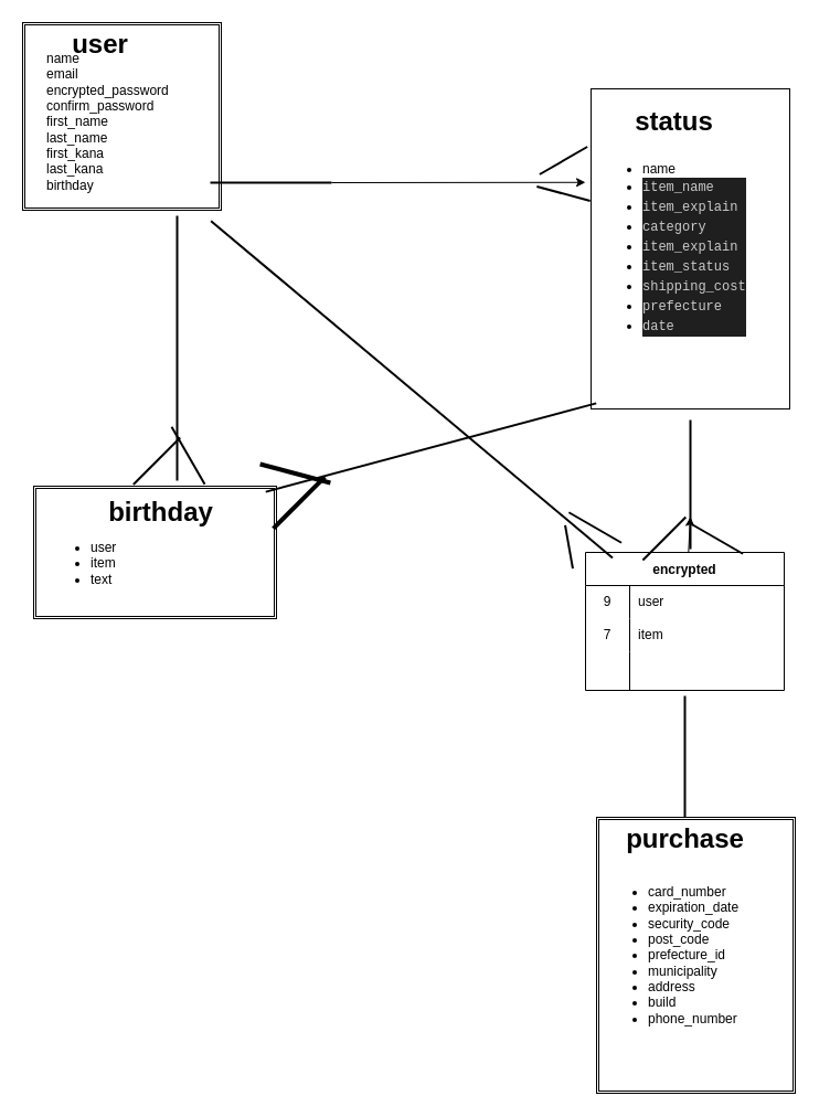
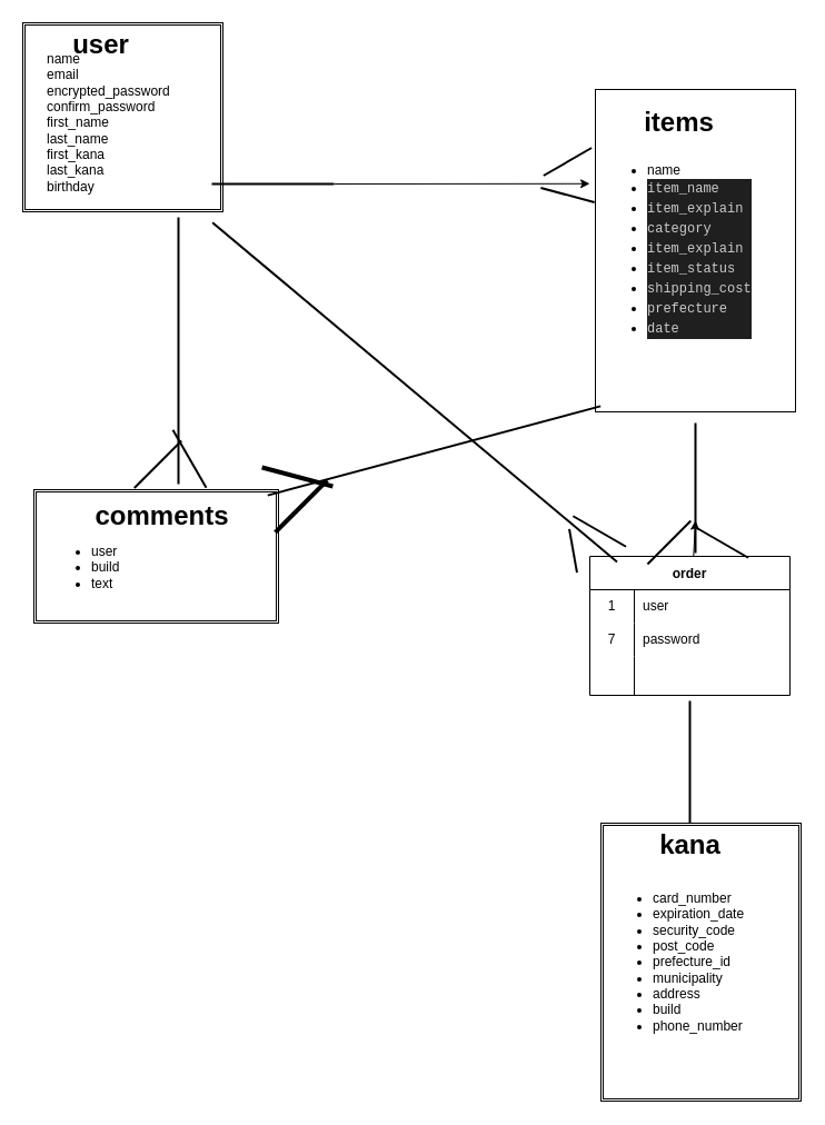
  <mxCell id="0" />
  <mxCell id="1" parent="0" />
  <mxCell id="2" value="" style="shape=ext;double=1;rounded=0;whiteSpace=wrap;html=1;" vertex="1" parent="1"><mxGeometry x="30" y="440" width="220" height="120" as="geometry" /></mxCell>
  <mxCell id="3" value="" style="shape=ext;double=1;rounded=0;whiteSpace=wrap;html=1;" vertex="1" parent="1"><mxGeometry x="540" y="740" width="180" height="250" as="geometry" /></mxCell>
  <mxCell id="4" value="" style="shape=ext;double=1;rounded=0;whiteSpace=wrap;html=1;" vertex="1" parent="1"><mxGeometry x="20" y="20" width="180" height="170" as="geometry" /></mxCell>
  <mxCell id="5" value="" style="rounded=0;whiteSpace=wrap;html=1;" vertex="1" parent="1"><mxGeometry x="535" y="80" width="180" height="290" as="geometry" /></mxCell>
  <mxCell id="6" style="edgeStyle=none;html=1;entryX=0.75;entryY=0.5;entryDx=0;entryDy=0;entryPerimeter=0;" edge="1" parent="1" source="7" target="20"><mxGeometry relative="1" as="geometry" /></mxCell>
- <mxCell id="7" value="encrypted" style="shape=table;startSize=30;container=1;collapsible=0;childLayout=tableLayout;fixedRows=1;rowLines=0;fontStyle=1;" vertex="1" parent="1"><mxGeometry x="530" y="500" width="180" height="125" as="geometry" /></mxCell>
+ <mxCell id="7" value="order" style="shape=table;startSize=30;container=1;collapsible=0;childLayout=tableLayout;fixedRows=1;rowLines=0;fontStyle=1;" vertex="1" parent="1"><mxGeometry x="530" y="500" width="180" height="125" as="geometry" /></mxCell>
  <mxCell id="8" value="" style="shape=tableRow;horizontal=0;startSize=0;swimlaneHead=0;swimlaneBody=0;top=0;left=0;bottom=0;right=0;collapsible=0;dropTarget=0;fillColor=none;points=[[0,0.5],[1,0.5]];portConstraint=eastwest;" vertex="1" parent="7"><mxGeometry y="30" width="180" height="30" as="geometry" /></mxCell>
- <mxCell id="9" value="9" style="shape=partialRectangle;html=1;whiteSpace=wrap;connectable=0;fillColor=none;top=0;left=0;bottom=0;right=0;overflow=hidden;pointerEvents=1;" vertex="1" parent="8"><mxGeometry width="40" height="30" as="geometry"><mxRectangle width="40" height="30" as="alternateBounds" /></mxGeometry></mxCell>
+ <mxCell id="9" value="1" style="shape=partialRectangle;html=1;whiteSpace=wrap;connectable=0;fillColor=none;top=0;left=0;bottom=0;right=0;overflow=hidden;pointerEvents=1;" vertex="1" parent="8"><mxGeometry width="40" height="30" as="geometry"><mxRectangle width="40" height="30" as="alternateBounds" /></mxGeometry></mxCell>
  <mxCell id="10" value="user" style="shape=partialRectangle;html=1;whiteSpace=wrap;connectable=0;fillColor=none;top=0;left=0;bottom=0;right=0;align=left;spacingLeft=6;overflow=hidden;" vertex="1" parent="8"><mxGeometry x="40" width="140" height="30" as="geometry"><mxRectangle width="140" height="30" as="alternateBounds" /></mxGeometry></mxCell>
  <mxCell id="11" value="" style="shape=tableRow;horizontal=0;startSize=0;swimlaneHead=0;swimlaneBody=0;top=0;left=0;bottom=0;right=0;collapsible=0;dropTarget=0;fillColor=none;points=[[0,0.5],[1,0.5]];portConstraint=eastwest;" vertex="1" parent="7"><mxGeometry y="60" width="180" height="30" as="geometry" /></mxCell>
  <mxCell id="12" value="7" style="shape=partialRectangle;html=1;whiteSpace=wrap;connectable=0;fillColor=none;top=0;left=0;bottom=0;right=0;overflow=hidden;" vertex="1" parent="11"><mxGeometry width="40" height="30" as="geometry"><mxRectangle width="40" height="30" as="alternateBounds" /></mxGeometry></mxCell>
- <mxCell id="13" value="item" style="shape=partialRectangle;html=1;whiteSpace=wrap;connectable=0;fillColor=none;top=0;left=0;bottom=0;right=0;align=left;spacingLeft=6;overflow=hidden;" vertex="1" parent="11"><mxGeometry x="40" width="140" height="30" as="geometry"><mxRectangle width="140" height="30" as="alternateBounds" /></mxGeometry></mxCell>
+ <mxCell id="13" value="password" style="shape=partialRectangle;html=1;whiteSpace=wrap;connectable=0;fillColor=none;top=0;left=0;bottom=0;right=0;align=left;spacingLeft=6;overflow=hidden;" vertex="1" parent="11"><mxGeometry x="40" width="140" height="30" as="geometry"><mxRectangle width="140" height="30" as="alternateBounds" /></mxGeometry></mxCell>
  <mxCell id="14" value="" style="shape=tableRow;horizontal=0;startSize=0;swimlaneHead=0;swimlaneBody=0;top=0;left=0;bottom=0;right=0;collapsible=0;dropTarget=0;fillColor=none;points=[[0,0.5],[1,0.5]];portConstraint=eastwest;" vertex="1" parent="7"><mxGeometry y="90" width="180" height="35" as="geometry" /></mxCell>
  <mxCell id="15" value="" style="shape=partialRectangle;html=1;whiteSpace=wrap;connectable=0;fillColor=none;top=0;left=0;bottom=0;right=0;overflow=hidden;" vertex="1" parent="14"><mxGeometry width="40" height="35" as="geometry"><mxRectangle width="40" height="35" as="alternateBounds" /></mxGeometry></mxCell>
  <mxCell id="16" value="" style="shape=partialRectangle;html=1;whiteSpace=wrap;connectable=0;fillColor=none;top=0;left=0;bottom=0;right=0;align=left;spacingLeft=6;overflow=hidden;" vertex="1" parent="14"><mxGeometry x="40" width="140" height="35" as="geometry"><mxRectangle width="140" height="35" as="alternateBounds" /></mxGeometry></mxCell>
  <mxCell id="17" value="&lt;ul&gt;&lt;li&gt;&lt;span style=&quot;background-color: initial;&quot;&gt;name&lt;/span&gt;&lt;/li&gt;&lt;li&gt;&lt;div style=&quot;color: rgb(204, 204, 204); background-color: rgb(31, 31, 31); font-family: Menlo, Monaco, &amp;quot;Courier New&amp;quot;, monospace; line-height: 18px;&quot;&gt;item_name&lt;/div&gt;&lt;/li&gt;&lt;li&gt;&lt;div style=&quot;color: rgb(204, 204, 204); background-color: rgb(31, 31, 31); font-family: Menlo, Monaco, &amp;quot;Courier New&amp;quot;, monospace; line-height: 18px;&quot;&gt;&lt;div style=&quot;line-height: 18px;&quot;&gt;item_explain &lt;/div&gt;&lt;/div&gt;&lt;/li&gt;&lt;li&gt;&lt;div style=&quot;line-height: 18px;&quot;&gt;&lt;div style=&quot;color: rgb(204, 204, 204); background-color: rgb(31, 31, 31); font-family: Menlo, Monaco, &amp;quot;Courier New&amp;quot;, monospace; line-height: 18px;&quot;&gt;category&lt;/div&gt;&lt;/div&gt;&lt;/li&gt;&lt;li&gt;&lt;div style=&quot;color: rgb(204, 204, 204); background-color: rgb(31, 31, 31); font-family: Menlo, Monaco, &amp;quot;Courier New&amp;quot;, monospace; line-height: 18px;&quot;&gt;&lt;div style=&quot;line-height: 18px;&quot;&gt;item_explain&lt;/div&gt;&lt;/div&gt;&lt;/li&gt;&lt;li&gt;&lt;div style=&quot;line-height: 18px;&quot;&gt;&lt;div style=&quot;color: rgb(204, 204, 204); background-color: rgb(31, 31, 31); font-family: Menlo, Monaco, &amp;quot;Courier New&amp;quot;, monospace; line-height: 18px;&quot;&gt;item_status&lt;/div&gt;&lt;/div&gt;&lt;/li&gt;&lt;li&gt;&lt;div style=&quot;color: rgb(204, 204, 204); background-color: rgb(31, 31, 31); font-family: Menlo, Monaco, &amp;quot;Courier New&amp;quot;, monospace; line-height: 18px;&quot;&gt;&lt;div style=&quot;line-height: 18px;&quot;&gt;shipping_cost&lt;/div&gt;&lt;/div&gt;&lt;/li&gt;&lt;li&gt;&lt;div style=&quot;line-height: 18px;&quot;&gt;&lt;div style=&quot;color: rgb(204, 204, 204); background-color: rgb(31, 31, 31); font-family: Menlo, Monaco, &amp;quot;Courier New&amp;quot;, monospace; line-height: 18px;&quot;&gt;prefecture&lt;/div&gt;&lt;/div&gt;&lt;/li&gt;&lt;li&gt;&lt;div style=&quot;color: rgb(204, 204, 204); background-color: rgb(31, 31, 31); font-family: Menlo, Monaco, &amp;quot;Courier New&amp;quot;, monospace; line-height: 18px;&quot;&gt;&lt;div style=&quot;line-height: 18px;&quot;&gt;date &lt;/div&gt;&lt;/div&gt;&lt;/li&gt;&lt;/ul&gt;" style="text;strokeColor=none;fillColor=none;html=1;whiteSpace=wrap;verticalAlign=middle;overflow=hidden;" vertex="1" parent="1"><mxGeometry x="540" y="110" width="170" height="230" as="geometry" /></mxCell>
- <mxCell id="18" value="status" style="text;strokeColor=none;fillColor=none;html=1;fontSize=24;fontStyle=1;verticalAlign=middle;align=center;" vertex="1" parent="1"><mxGeometry x="560" y="90" width="100" height="40" as="geometry" /></mxCell>
+ <mxCell id="18" value="items" style="text;strokeColor=none;fillColor=none;html=1;fontSize=24;fontStyle=1;verticalAlign=middle;align=center;" vertex="1" parent="1"><mxGeometry x="560" y="90" width="100" height="40" as="geometry" /></mxCell>
  <mxCell id="19" value="" style="line;strokeWidth=2;html=1;rotation=40;" vertex="1" parent="1"><mxGeometry x="135.06" y="347.32" width="475" height="10" as="geometry" /></mxCell>
  <mxCell id="20" value="" style="line;strokeWidth=2;html=1;rotation=90;" vertex="1" parent="1"><mxGeometry x="566.5" y="433.5" width="117" height="10" as="geometry" /></mxCell>
  <mxCell id="21" value="" style="line;strokeWidth=2;html=1;rotation=-100;" vertex="1" parent="1"><mxGeometry x="495" y="490" width="40" height="10" as="geometry" /></mxCell>
  <mxCell id="22" value="" style="line;strokeWidth=2;html=1;rotation=-60;direction=south;" vertex="1" parent="1"><mxGeometry x="530" y="450" width="17.43" height="55" as="geometry" /></mxCell>
  <mxCell id="23" value="" style="line;strokeWidth=2;html=1;rotation=-30;" vertex="1" parent="1"><mxGeometry x="485" y="140" width="50" height="10" as="geometry" /></mxCell>
  <mxCell id="24" value="" style="line;strokeWidth=2;html=1;rotation=15;" vertex="1" parent="1"><mxGeometry x="485" y="170" width="50" height="10" as="geometry" /></mxCell>
  <mxCell id="25" style="edgeStyle=none;html=1;exitX=1;exitY=0.5;exitDx=0;exitDy=0;exitPerimeter=0;" edge="1" parent="1" source="26"><mxGeometry relative="1" as="geometry"><mxPoint x="530" y="164.769" as="targetPoint" /></mxGeometry></mxCell>
  <mxCell id="26" value="" style="line;strokeWidth=2;html=1;" vertex="1" parent="1"><mxGeometry x="190" y="160" width="110" height="10" as="geometry" /></mxCell>
  <mxCell id="27" value="name&lt;br&gt;email&lt;br&gt;encrypted_password&lt;br&gt;confirm_password&lt;br&gt;first_name&lt;br&gt;last_name&lt;br&gt;first_kana&lt;br&gt;last_kana&lt;br&gt;birthday" style="text;strokeColor=none;fillColor=none;html=1;whiteSpace=wrap;verticalAlign=middle;overflow=hidden;" vertex="1" parent="1"><mxGeometry x="40" y="30" width="210" height="160" as="geometry" /></mxCell>
  <mxCell id="28" value="&lt;ul&gt;&lt;li&gt;card_number&lt;/li&gt;&lt;li&gt;expiration_date&lt;/li&gt;&lt;li&gt;security_code&lt;/li&gt;&lt;li&gt;post_code&lt;/li&gt;&lt;li&gt;prefecture_id&lt;/li&gt;&lt;li&gt;municipality&lt;/li&gt;&lt;li&gt;address&lt;/li&gt;&lt;li&gt;build&lt;/li&gt;&lt;li&gt;phone_number&lt;/li&gt;&lt;/ul&gt;" style="text;strokeColor=none;fillColor=none;html=1;whiteSpace=wrap;verticalAlign=middle;overflow=hidden;" vertex="1" parent="1"><mxGeometry x="545" y="755" width="150" height="220" as="geometry" /></mxCell>
- <mxCell id="29" value="purchase" style="text;strokeColor=none;fillColor=none;html=1;fontSize=24;fontStyle=1;verticalAlign=middle;align=center;" vertex="1" parent="1"><mxGeometry x="570" y="740" width="100" height="40" as="geometry" /></mxCell>
+ <mxCell id="29" value="kana" style="text;strokeColor=none;fillColor=none;html=1;fontSize=24;fontStyle=1;verticalAlign=middle;align=center;" vertex="1" parent="1"><mxGeometry x="570" y="740" width="100" height="40" as="geometry" /></mxCell>
  <mxCell id="30" value="user" style="text;strokeColor=none;fillColor=none;html=1;fontSize=24;fontStyle=1;verticalAlign=middle;align=center;" vertex="1" parent="1"><mxGeometry x="40" y="20" width="100" height="40" as="geometry" /></mxCell>
  <mxCell id="31" value="" style="line;strokeWidth=2;html=1;rotation=90;" vertex="1" parent="1"><mxGeometry x="40" y="310" width="240" height="10" as="geometry" /></mxCell>
  <mxCell id="32" value="" style="line;strokeWidth=2;html=1;rotation=-60;direction=south;" vertex="1" parent="1"><mxGeometry x="640" y="460" width="17.43" height="55" as="geometry" /></mxCell>
  <mxCell id="33" value="" style="line;strokeWidth=2;html=1;rotation=-135;direction=south;" vertex="1" parent="1"><mxGeometry x="592.63" y="460" width="17.43" height="55" as="geometry" /></mxCell>
  <mxCell id="34" value="" style="line;strokeWidth=2;html=1;rotation=-15;" vertex="1" parent="1"><mxGeometry x="235" y="400" width="310" height="10" as="geometry" /></mxCell>
  <mxCell id="35" value="" style="line;strokeWidth=2;html=1;rotation=90;" vertex="1" parent="1"><mxGeometry x="565" y="680" width="110" height="10" as="geometry" /></mxCell>
- <mxCell id="36" value="&lt;ul&gt;&lt;li&gt;user&lt;/li&gt;&lt;li&gt;item&lt;/li&gt;&lt;li&gt;text&lt;/li&gt;&lt;/ul&gt;" style="text;strokeColor=none;fillColor=none;html=1;whiteSpace=wrap;verticalAlign=middle;overflow=hidden;" vertex="1" parent="1"><mxGeometry x="40" y="470" width="197.44" height="80" as="geometry" /></mxCell>
- <mxCell id="37" value="birthday" style="text;strokeColor=none;fillColor=none;html=1;fontSize=24;fontStyle=1;verticalAlign=middle;align=center;" vertex="1" parent="1"><mxGeometry x="95" y="443.5" width="100" height="40" as="geometry" /></mxCell>
+ <mxCell id="36" value="&lt;ul&gt;&lt;li&gt;user&lt;/li&gt;&lt;li&gt;build&lt;/li&gt;&lt;li&gt;text&lt;/li&gt;&lt;/ul&gt;" style="text;strokeColor=none;fillColor=none;html=1;whiteSpace=wrap;verticalAlign=middle;overflow=hidden;" vertex="1" parent="1"><mxGeometry x="40" y="470" width="197.44" height="80" as="geometry" /></mxCell>
+ <mxCell id="37" value="comments" style="text;strokeColor=none;fillColor=none;html=1;fontSize=24;fontStyle=1;verticalAlign=middle;align=center;" vertex="1" parent="1"><mxGeometry x="95" y="443.5" width="100" height="40" as="geometry" /></mxCell>
  <mxCell id="38" value="" style="line;strokeWidth=4;html=1;perimeter=backbonePerimeter;points=[];outlineConnect=0;rotation=-45;" vertex="1" parent="1"><mxGeometry x="237.44" y="450" width="66" height="10" as="geometry" /></mxCell>
  <mxCell id="39" value="" style="line;strokeWidth=4;html=1;perimeter=backbonePerimeter;points=[];outlineConnect=0;rotation=15;" vertex="1" parent="1"><mxGeometry x="234" y="423.5" width="66" height="10" as="geometry" /></mxCell>
  <mxCell id="40" value="" style="line;strokeWidth=2;html=1;rotation=-45;" vertex="1" parent="1"><mxGeometry x="111.53" y="389.57" width="60" height="55.36" as="geometry" /></mxCell>
  <mxCell id="41" value="" style="line;strokeWidth=2;html=1;rotation=60;" vertex="1" parent="1"><mxGeometry x="140" y="384.64" width="60" height="55.36" as="geometry" /></mxCell>
